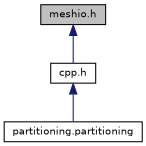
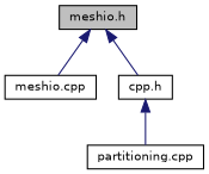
  digraph {
    node [color=black fillcolor=white fontname=Helvetica fontsize=10 shape=record style=filled]
    edge [color=midnightblue dir=back fontname=Helvetica fontsize=10 labelfontname=Helvetica labelfontsize=10 style=solid]
    n1 [fillcolor=grey75 fontcolor=black height=0.2 label="meshio.h" width=0.4]
+   n2 [height=0.2 label="meshio.cpp" width=0.4]
    n3 [height=0.2 label="cpp.h" width=0.4]
-   n4 [height=0.2 label="partitioning.partitioning" width=0.4]
+   n4 [height=0.2 label="partitioning.cpp" width=0.4]
+   n1 -> n2
    n1 -> n3
    n3 -> n4
  }
